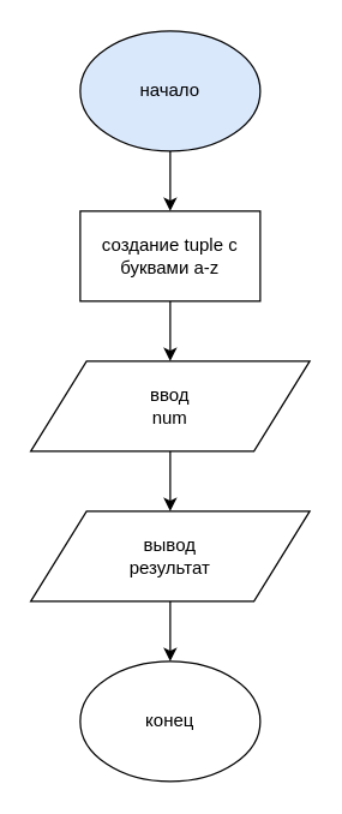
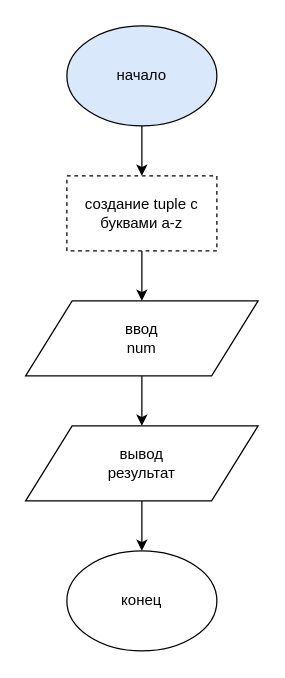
  <mxCell id="0" />
  <mxCell id="1" parent="0" />
  <mxCell id="2" value="" style="edgeStyle=orthogonalEdgeStyle;rounded=0;orthogonalLoop=1;jettySize=auto;html=1;" edge="1" parent="1" source="3" target="5"><mxGeometry relative="1" as="geometry" /></mxCell>
  <mxCell id="3" value="начало" style="ellipse;whiteSpace=wrap;html=1;fillColor=#dae8fc;" vertex="1" parent="1"><mxGeometry x="53" y="20" width="120" height="80" as="geometry" /></mxCell>
  <mxCell id="4" value="" style="edgeStyle=orthogonalEdgeStyle;rounded=0;orthogonalLoop=1;jettySize=auto;html=1;" edge="1" parent="1" source="5" target="7"><mxGeometry relative="1" as="geometry" /></mxCell>
- <mxCell id="5" value="создание tuple с буквами a-z" style="rounded=0;whiteSpace=wrap;html=1;" vertex="1" parent="1"><mxGeometry x="53" y="140" width="120" height="60" as="geometry" /></mxCell>
+ <mxCell id="5" value="создание tuple с буквами a-z" style="rounded=0;whiteSpace=wrap;html=1;dashed=1;" vertex="1" parent="1"><mxGeometry x="53" y="140" width="120" height="60" as="geometry" /></mxCell>
  <mxCell id="6" value="" style="edgeStyle=orthogonalEdgeStyle;rounded=0;orthogonalLoop=1;jettySize=auto;html=1;" edge="1" parent="1" source="7" target="9"><mxGeometry relative="1" as="geometry" /></mxCell>
  <mxCell id="7" value="ввод&lt;br&gt;num" style="shape=parallelogram;perimeter=parallelogramPerimeter;whiteSpace=wrap;html=1;" vertex="1" parent="1"><mxGeometry x="20" y="240" width="186" height="60" as="geometry" /></mxCell>
  <mxCell id="8" value="" style="edgeStyle=orthogonalEdgeStyle;rounded=0;orthogonalLoop=1;jettySize=auto;html=1;" edge="1" parent="1" source="9" target="10"><mxGeometry relative="1" as="geometry" /></mxCell>
  <mxCell id="9" value="вывод&lt;br&gt;результат" style="shape=parallelogram;perimeter=parallelogramPerimeter;whiteSpace=wrap;html=1;" vertex="1" parent="1"><mxGeometry x="20" y="340" width="186" height="60" as="geometry" /></mxCell>
  <mxCell id="10" value="конец" style="ellipse;whiteSpace=wrap;html=1;" vertex="1" parent="1"><mxGeometry x="53" y="440" width="120" height="80" as="geometry" /></mxCell>
